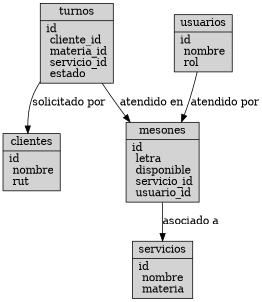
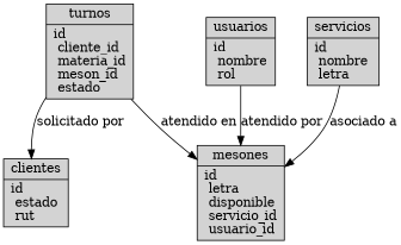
  digraph {
    node [fillcolor=lightgray shape=record style=filled]
-   n1 [label="{clientes|id\l nombre\l rut\l}"]
+   n1 [label="{clientes|id\l estado\l rut\l}"]
    n2 [label="{usuarios|id\l nombre\l rol\l}"]
    n3 [label="{mesones|id\l letra\l disponible\l servicio_id\l usuario_id\l}"]
-   n4 [label="{servicios|id\l nombre\l materia\l}"]
-   n5 [label="{turnos|id\l cliente_id\l materia_id\l servicio_id\l estado\l}"]
+   n4 [label="{servicios|id\l nombre\l letra\l}"]
+   n5 [label="{turnos|id\l cliente_id\l materia_id\l meson_id\l estado\l}"]
    n2 -> n3 [label="atendido por"]
-   n3 -> n4 [label="asociado a"]
+   n4 -> n3 [label="asociado a"]
    n5 -> n1 [label="solicitado por"]
    n5 -> n3 [label="atendido en"]
  }
